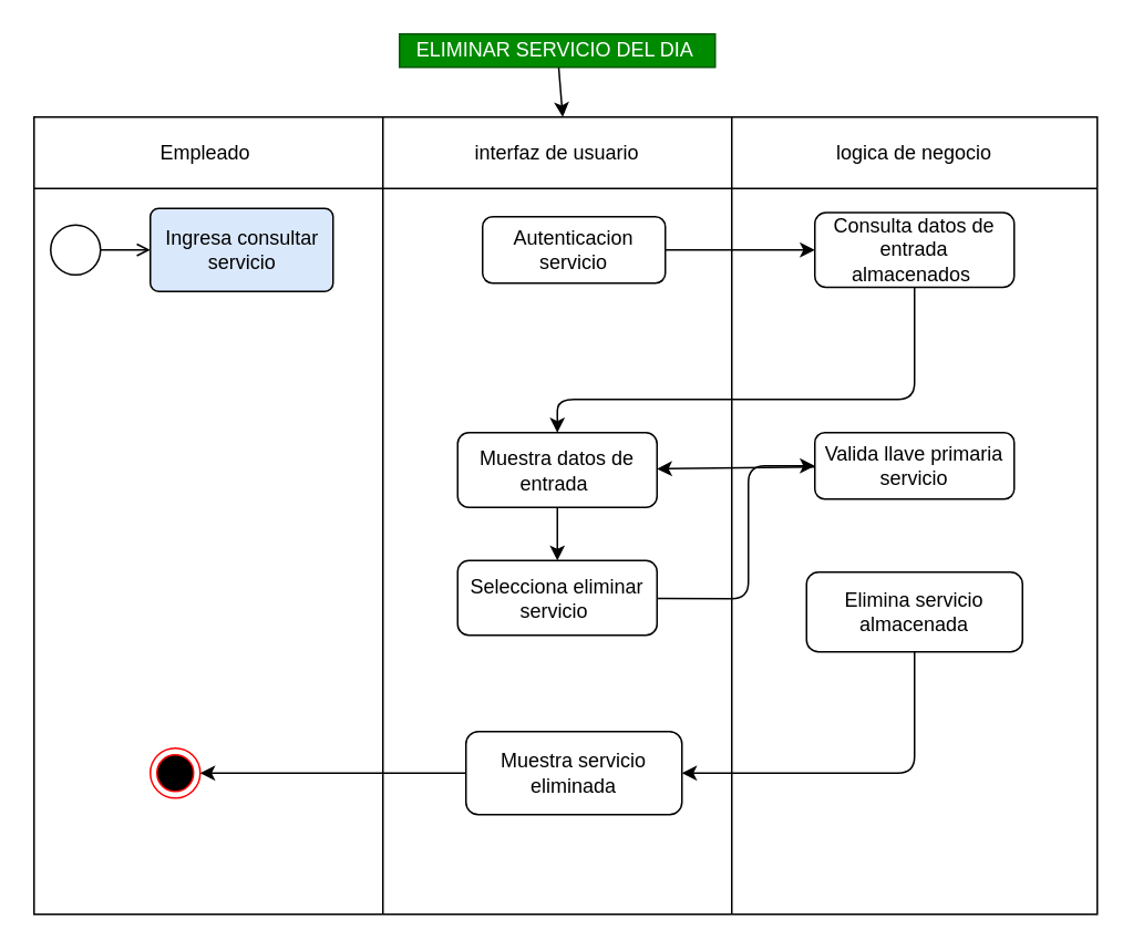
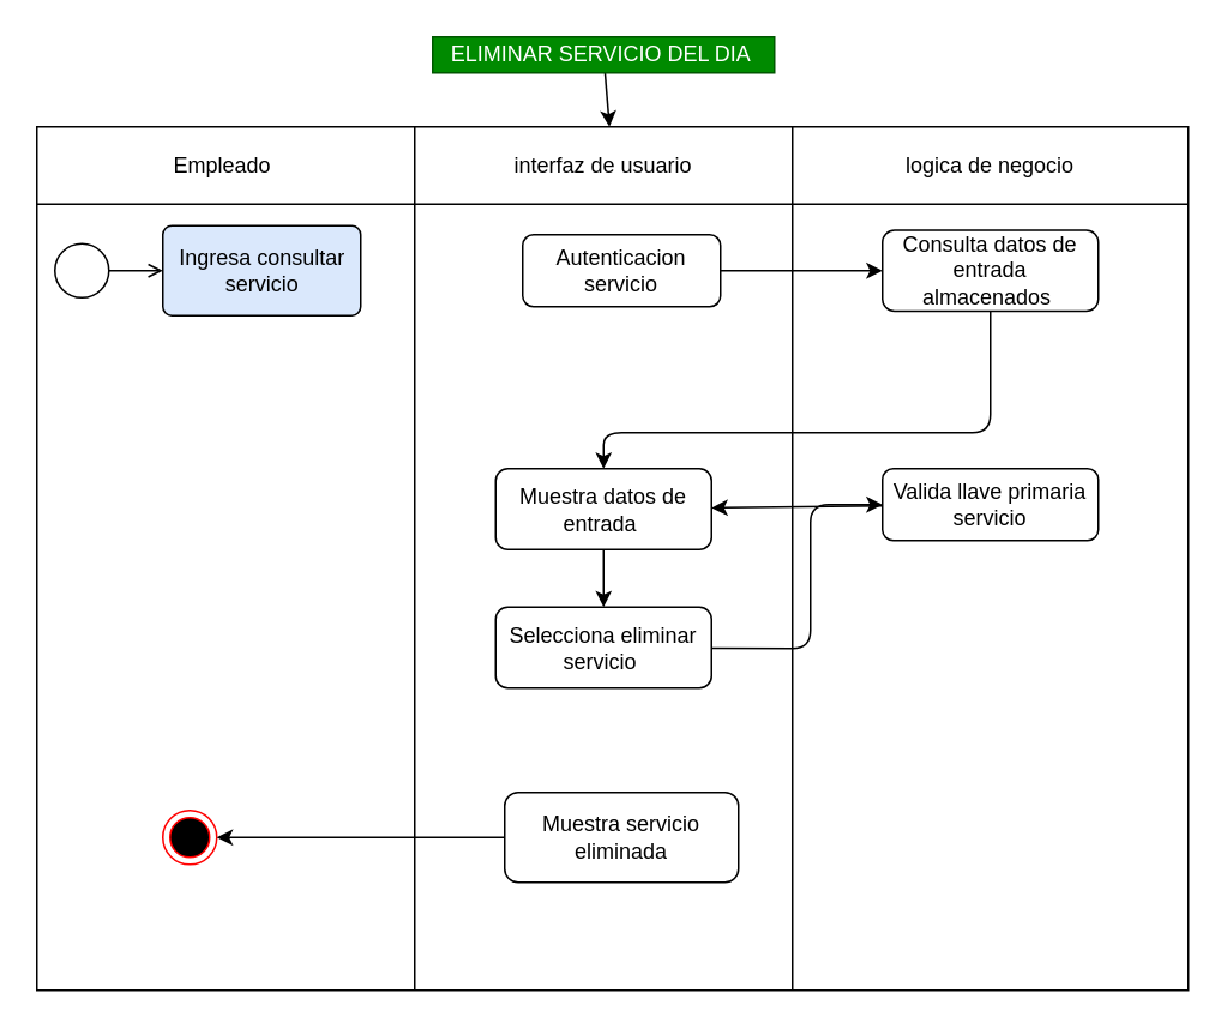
  <mxCell id="0" />
  <mxCell id="1" parent="0" />
  <mxCell id="2" value="" style="shape=table;startSize=0;container=1;collapsible=0;childLayout=tableLayout;" parent="1" vertex="1"><mxGeometry x="20" y="70" width="640" height="480" as="geometry" /></mxCell>
  <mxCell id="3" value="" style="shape=partialRectangle;collapsible=0;dropTarget=0;pointerEvents=0;fillColor=none;top=0;left=0;bottom=0;right=0;points=[[0,0.5],[1,0.5]];portConstraint=eastwest;" parent="2" vertex="1"><mxGeometry width="640" height="43" as="geometry" /></mxCell>
  <mxCell id="4" value="Empleado&amp;nbsp;" style="shape=partialRectangle;html=1;whiteSpace=wrap;connectable=0;overflow=hidden;fillColor=none;top=0;left=0;bottom=0;right=0;pointerEvents=1;" parent="3" vertex="1"><mxGeometry width="210" height="43" as="geometry"><mxRectangle width="210" height="43" as="alternateBounds" /></mxGeometry></mxCell>
  <mxCell id="5" value="interfaz de usuario" style="shape=partialRectangle;html=1;whiteSpace=wrap;connectable=0;overflow=hidden;fillColor=none;top=0;left=0;bottom=0;right=0;pointerEvents=1;" parent="3" vertex="1"><mxGeometry x="210" width="210" height="43" as="geometry"><mxRectangle width="210" height="43" as="alternateBounds" /></mxGeometry></mxCell>
  <mxCell id="6" value="logica de negocio" style="shape=partialRectangle;html=1;whiteSpace=wrap;connectable=0;overflow=hidden;fillColor=none;top=0;left=0;bottom=0;right=0;pointerEvents=1;" parent="3" vertex="1"><mxGeometry x="420" width="220" height="43" as="geometry"><mxRectangle width="220" height="43" as="alternateBounds" /></mxGeometry></mxCell>
  <mxCell id="7" value="" style="shape=partialRectangle;collapsible=0;dropTarget=0;pointerEvents=0;fillColor=none;top=0;left=0;bottom=0;right=0;points=[[0,0.5],[1,0.5]];portConstraint=eastwest;" parent="2" vertex="1"><mxGeometry y="43" width="640" height="437" as="geometry" /></mxCell>
  <mxCell id="8" value="" style="shape=partialRectangle;html=1;whiteSpace=wrap;connectable=0;overflow=hidden;fillColor=none;top=0;left=0;bottom=0;right=0;pointerEvents=1;" parent="7" vertex="1"><mxGeometry width="210" height="437" as="geometry"><mxRectangle width="210" height="437" as="alternateBounds" /></mxGeometry></mxCell>
  <mxCell id="9" value="" style="shape=partialRectangle;html=1;whiteSpace=wrap;connectable=0;overflow=hidden;fillColor=none;top=0;left=0;bottom=0;right=0;pointerEvents=1;" parent="7" vertex="1"><mxGeometry x="210" width="210" height="437" as="geometry"><mxRectangle width="210" height="437" as="alternateBounds" /></mxGeometry></mxCell>
  <mxCell id="10" value="" style="shape=partialRectangle;html=1;whiteSpace=wrap;connectable=0;overflow=hidden;fillColor=none;top=0;left=0;bottom=0;right=0;pointerEvents=1;" parent="7" vertex="1"><mxGeometry x="420" width="220" height="437" as="geometry"><mxRectangle width="220" height="437" as="alternateBounds" /></mxGeometry></mxCell>
  <mxCell id="11" style="edgeStyle=none;html=1;entryX=0;entryY=0.5;entryDx=0;entryDy=0;" edge="1" parent="1" source="12" target="26"><mxGeometry relative="1" as="geometry" /></mxCell>
  <mxCell id="12" value="Autenticacion servicio" style="rounded=1;whiteSpace=wrap;html=1;fillColor=#FFFFFF;fontColor=#000000;" parent="1" vertex="1"><mxGeometry x="290" y="130" width="110" height="40" as="geometry" /></mxCell>
  <mxCell id="13" value="&lt;span style=&quot;color: rgb(0 , 0 , 0)&quot;&gt;Ingresa consultar&lt;br&gt;servicio&lt;/span&gt;" style="html=1;align=center;verticalAlign=middle;rounded=1;absoluteArcSize=1;arcSize=10;dashed=0;fillColor=#dae8fc;" parent="1" vertex="1"><mxGeometry x="90" y="125" width="110" height="50" as="geometry" /></mxCell>
  <mxCell id="14" value="" style="ellipse;html=1;fillColor=#FFFFFF;" parent="1" vertex="1"><mxGeometry x="30" y="135" width="30" height="30" as="geometry" /></mxCell>
  <mxCell id="15" value="" style="endArrow=open;html=1;rounded=0;align=center;verticalAlign=top;endFill=0;labelBackgroundColor=none;endSize=6;entryX=0;entryY=0.5;entryDx=0;entryDy=0;" parent="1" source="14" target="13" edge="1"><mxGeometry relative="1" as="geometry"><mxPoint x="90" y="135" as="targetPoint" /></mxGeometry></mxCell>
  <mxCell id="16" value="" style="ellipse;html=1;shape=endState;fillColor=#000000;strokeColor=#ff0000;" parent="1" vertex="1"><mxGeometry x="90" y="450" width="30" height="30" as="geometry" /></mxCell>
  <mxCell id="17" value="" style="edgeStyle=none;html=1;" parent="1" source="18" target="3" edge="1"><mxGeometry relative="1" as="geometry" /></mxCell>
  <mxCell id="18" value="ELIMINAR SERVICIO DEL DIA&amp;nbsp;" style="text;html=1;resizable=0;autosize=1;align=center;verticalAlign=middle;points=[];rounded=0;fillColor=#008a00;fontColor=#ffffff;strokeColor=#005700;" parent="1" vertex="1"><mxGeometry x="240" y="20" width="190" height="20" as="geometry" /></mxCell>
  <mxCell id="19" style="edgeStyle=none;html=1;entryX=1;entryY=0.5;entryDx=0;entryDy=0;" edge="1" parent="1" source="20" target="16"><mxGeometry relative="1" as="geometry" /></mxCell>
  <mxCell id="20" value="Muestra servicio eliminada" style="whiteSpace=wrap;html=1;fillColor=#FFFFFF;fontColor=#000000;rounded=1;" parent="1" vertex="1"><mxGeometry x="280" y="440" width="130" height="50" as="geometry" /></mxCell>
  <mxCell id="21" style="edgeStyle=none;html=1;entryX=0.5;entryY=0;entryDx=0;entryDy=0;" parent="1" source="22" target="24" edge="1"><mxGeometry relative="1" as="geometry" /></mxCell>
  <mxCell id="22" value="Muestra datos de entrada&amp;nbsp;" style="whiteSpace=wrap;html=1;fillColor=#FFFFFF;fontColor=#000000;rounded=1;" parent="1" vertex="1"><mxGeometry x="275" y="260" width="120" height="45" as="geometry" /></mxCell>
  <mxCell id="23" style="edgeStyle=none;html=1;entryX=0;entryY=0.5;entryDx=0;entryDy=0;" parent="1" source="24" target="28" edge="1"><mxGeometry relative="1" as="geometry"><mxPoint x="490" y="275" as="targetPoint" /><Array as="points"><mxPoint x="450" y="360" /><mxPoint x="450" y="280" /></Array></mxGeometry></mxCell>
  <mxCell id="24" value="Selecciona eliminar servicio&amp;nbsp;" style="whiteSpace=wrap;html=1;fillColor=#FFFFFF;fontColor=#000000;rounded=1;" parent="1" vertex="1"><mxGeometry x="275" y="337" width="120" height="45" as="geometry" /></mxCell>
  <mxCell id="25" style="edgeStyle=none;html=1;entryX=0.5;entryY=0;entryDx=0;entryDy=0;" parent="1" source="26" target="22" edge="1"><mxGeometry relative="1" as="geometry"><Array as="points"><mxPoint x="550" y="240" /><mxPoint x="335" y="240" /></Array></mxGeometry></mxCell>
  <mxCell id="26" value="Consulta datos de entrada almacenados&amp;nbsp;" style="whiteSpace=wrap;html=1;fillColor=#FFFFFF;fontColor=#000000;rounded=1;" parent="1" vertex="1"><mxGeometry x="490" y="127.5" width="120" height="45" as="geometry" /></mxCell>
  <mxCell id="27" style="edgeStyle=none;html=1;" parent="1" source="28" target="22" edge="1"><mxGeometry relative="1" as="geometry"><mxPoint x="550" y="330" as="targetPoint" /></mxGeometry></mxCell>
  <mxCell id="28" value="Valida llave primaria servicio" style="rounded=1;whiteSpace=wrap;html=1;fillColor=#FFFFFF;fontColor=#000000;" parent="1" vertex="1"><mxGeometry x="490" y="260" width="120" height="40" as="geometry" /></mxCell>
- <mxCell id="29" style="edgeStyle=none;html=1;entryX=1;entryY=0.5;entryDx=0;entryDy=0;" parent="1" source="30" target="20" edge="1"><mxGeometry relative="1" as="geometry"><mxPoint x="476.875" y="459.997" as="targetPoint" /><Array as="points"><mxPoint x="550" y="465" /></Array></mxGeometry></mxCell>
- <mxCell id="30" value="&lt;br&gt;Elimina servicio almacenada&lt;br&gt;&amp;nbsp;" style="whiteSpace=wrap;html=1;fillColor=#FFFFFF;fontColor=#000000;rounded=1;" parent="1" vertex="1"><mxGeometry x="485" y="344" width="130" height="48" as="geometry" /></mxCell>
